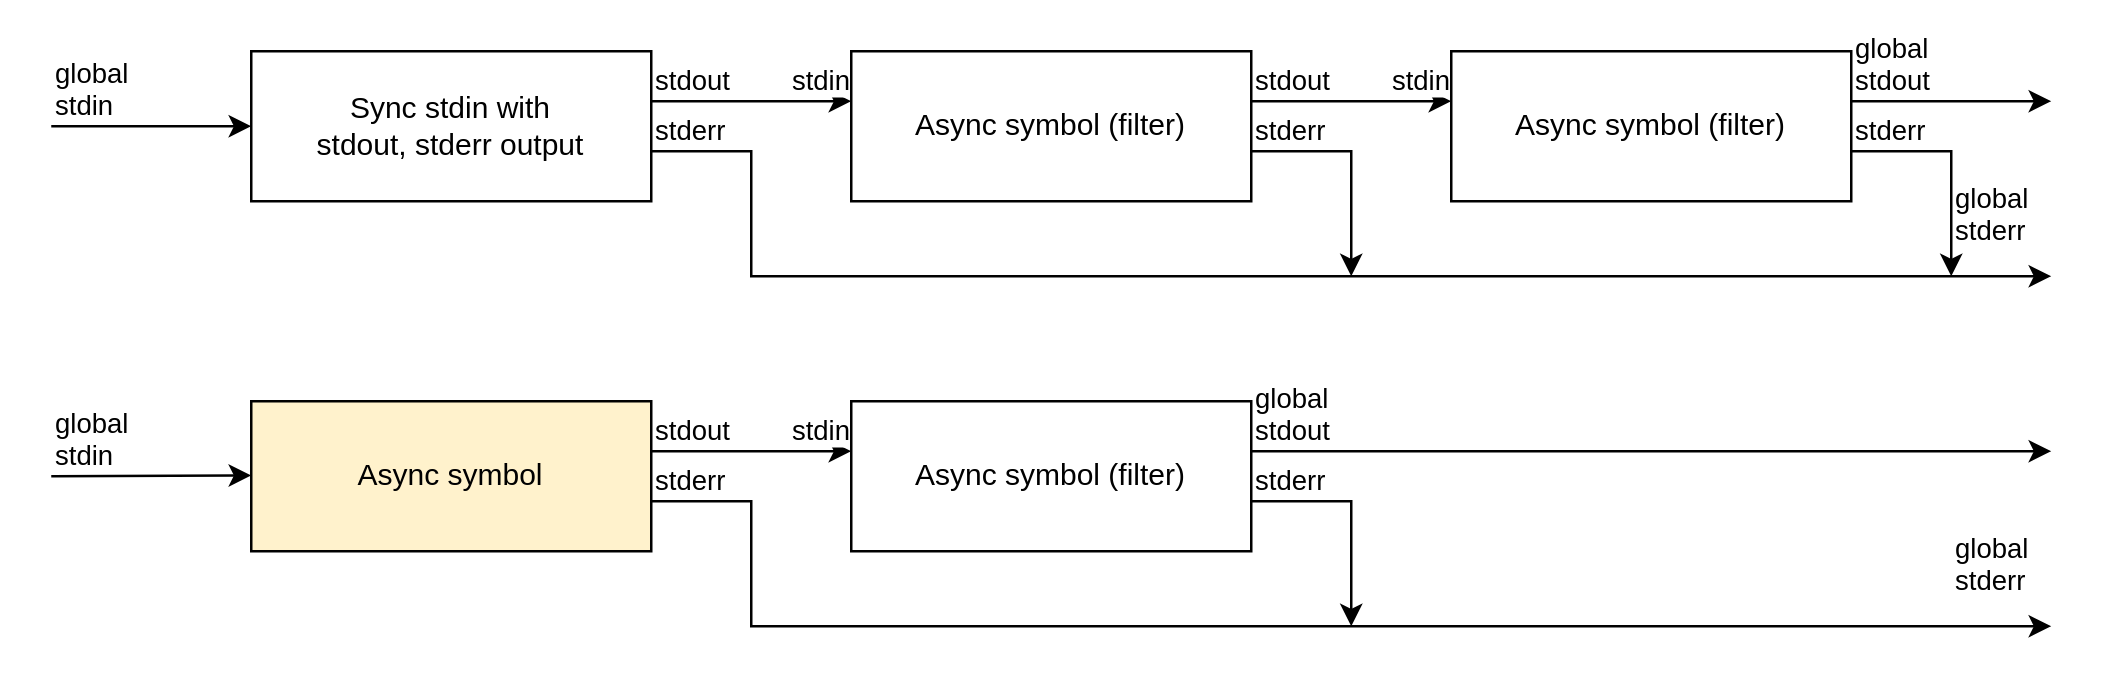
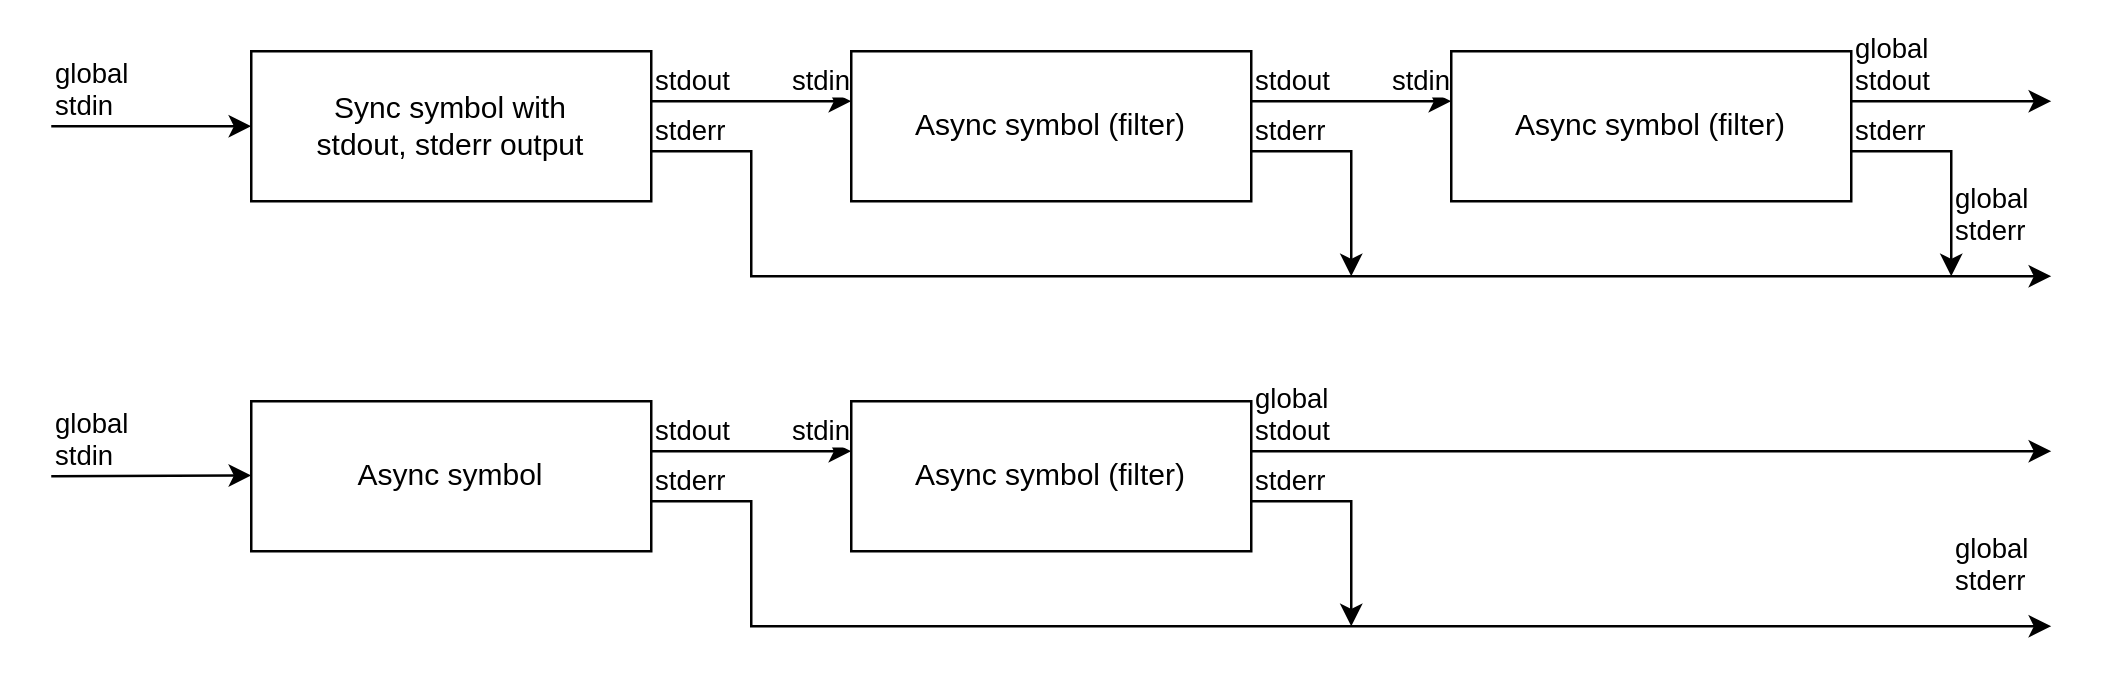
  <mxCell id="0" />
  <mxCell id="1" parent="0" />
- <mxCell id="2" value="Sync stdin with&lt;br&gt;stdout, stderr output" style="whiteSpace=wrap;html=1;align=center;" parent="1" vertex="1"><mxGeometry x="100" y="20" width="160" height="60" as="geometry" /></mxCell>
+ <mxCell id="2" value="Sync symbol with&lt;br&gt;stdout, stderr output" style="whiteSpace=wrap;html=1;align=center;" parent="1" vertex="1"><mxGeometry x="100" y="20" width="160" height="60" as="geometry" /></mxCell>
  <mxCell id="3" value="Async symbol (filter)" style="whiteSpace=wrap;html=1;align=center;" parent="1" vertex="1"><mxGeometry x="340" y="20" width="160" height="60" as="geometry" /></mxCell>
  <mxCell id="4" value="Async symbol (filter)" style="whiteSpace=wrap;html=1;align=center;" parent="1" vertex="1"><mxGeometry x="580" y="20" width="160" height="60" as="geometry" /></mxCell>
- <mxCell id="5" value="Async symbol" style="whiteSpace=wrap;html=1;align=center;fillColor=#fff2cc;" parent="1" vertex="1"><mxGeometry x="100" y="160" width="160" height="60" as="geometry" /></mxCell>
+ <mxCell id="5" value="Async symbol" style="whiteSpace=wrap;html=1;align=center;" parent="1" vertex="1"><mxGeometry x="100" y="160" width="160" height="60" as="geometry" /></mxCell>
  <mxCell id="6" value="Async symbol (filter)" style="whiteSpace=wrap;html=1;align=center;" parent="1" vertex="1"><mxGeometry x="340" y="160" width="160" height="60" as="geometry" /></mxCell>
  <mxCell id="7" value="" style="endArrow=classic;html=1;rounded=0;entryX=0;entryY=0.5;entryDx=0;entryDy=0;" parent="1" target="2" edge="1"><mxGeometry relative="1" as="geometry"><mxPoint y="50" as="sourcePoint" x="20" /><mxPoint x="460" y="200" as="targetPoint" /></mxGeometry></mxCell>
  <mxCell id="8" value="global&lt;br&gt;stdin" style="edgeLabel;resizable=0;html=1;;align=left;verticalAlign=bottom;" parent="7" connectable="0" vertex="1"><mxGeometry x="-1" relative="1" as="geometry" /></mxCell>
  <mxCell id="9" value="" style="endArrow=classic;html=1;rounded=0;entryX=0;entryY=0.5;entryDx=0;entryDy=0;" parent="1" edge="1"><mxGeometry relative="1" as="geometry"><mxPoint y="190" as="sourcePoint" x="20" /><mxPoint x="100" y="189.67" as="targetPoint" /></mxGeometry></mxCell>
  <mxCell id="10" value="global&lt;br&gt;stdin" style="edgeLabel;resizable=0;html=1;;align=left;verticalAlign=bottom;" parent="9" connectable="0" vertex="1"><mxGeometry x="-1" relative="1" as="geometry" /></mxCell>
  <mxCell id="11" value="" style="endArrow=classic;html=1;rounded=0;exitX=1;exitY=0.5;exitDx=0;exitDy=0;entryX=0;entryY=0.5;entryDx=0;entryDy=0;" parent="1" edge="1"><mxGeometry relative="1" as="geometry"><mxPoint x="260" y="40" as="sourcePoint" /><mxPoint x="340" y="40" as="targetPoint" /></mxGeometry></mxCell>
  <mxCell id="12" value="stdout" style="edgeLabel;resizable=0;html=1;;align=left;verticalAlign=bottom;" parent="11" connectable="0" vertex="1"><mxGeometry x="-1" relative="1" as="geometry" /></mxCell>
  <mxCell id="13" value="stdin" style="edgeLabel;resizable=0;html=1;;align=right;verticalAlign=bottom;" parent="11" connectable="0" vertex="1"><mxGeometry x="1" relative="1" as="geometry" /></mxCell>
  <mxCell id="14" value="" style="endArrow=classic;html=1;rounded=0;exitX=1;exitY=0.5;exitDx=0;exitDy=0;entryX=0;entryY=0.5;entryDx=0;entryDy=0;" parent="1" edge="1"><mxGeometry relative="1" as="geometry"><mxPoint x="500" y="40" as="sourcePoint" /><mxPoint x="580" y="40" as="targetPoint" /></mxGeometry></mxCell>
  <mxCell id="15" value="stdout" style="edgeLabel;resizable=0;html=1;;align=left;verticalAlign=bottom;" parent="14" connectable="0" vertex="1"><mxGeometry x="-1" relative="1" as="geometry" /></mxCell>
  <mxCell id="16" value="stdin" style="edgeLabel;resizable=0;html=1;;align=right;verticalAlign=bottom;" parent="14" connectable="0" vertex="1"><mxGeometry x="1" relative="1" as="geometry" /></mxCell>
  <mxCell id="17" value="" style="endArrow=classic;html=1;rounded=0;exitX=1;exitY=0.5;exitDx=0;exitDy=0;entryX=0;entryY=0.5;entryDx=0;entryDy=0;" parent="1" edge="1"><mxGeometry relative="1" as="geometry"><mxPoint x="260" y="180" as="sourcePoint" /><mxPoint x="340" y="180" as="targetPoint" /></mxGeometry></mxCell>
  <mxCell id="18" value="stdout" style="edgeLabel;resizable=0;html=1;;align=left;verticalAlign=bottom;" parent="17" connectable="0" vertex="1"><mxGeometry x="-1" relative="1" as="geometry" /></mxCell>
  <mxCell id="19" value="stdin" style="edgeLabel;resizable=0;html=1;;align=right;verticalAlign=bottom;" parent="17" connectable="0" vertex="1"><mxGeometry x="1" relative="1" as="geometry" /></mxCell>
  <mxCell id="20" value="" style="endArrow=classic;html=1;rounded=0;" parent="1" edge="1"><mxGeometry relative="1" as="geometry"><mxPoint x="740" y="40" as="sourcePoint" /><mxPoint x="820" y="40" as="targetPoint" /></mxGeometry></mxCell>
  <mxCell id="21" value="global&lt;br&gt;stdout" style="edgeLabel;resizable=0;html=1;;align=left;verticalAlign=bottom;" parent="20" connectable="0" vertex="1"><mxGeometry x="-1" relative="1" as="geometry" /></mxCell>
  <mxCell id="22" value="" style="endArrow=classic;html=1;rounded=0;" parent="1" edge="1"><mxGeometry relative="1" as="geometry"><mxPoint x="500" y="180" as="sourcePoint" /><mxPoint x="820" y="180" as="targetPoint" /></mxGeometry></mxCell>
  <mxCell id="23" value="global&lt;br&gt;stdout" style="edgeLabel;resizable=0;html=1;;align=left;verticalAlign=bottom;" parent="22" connectable="0" vertex="1"><mxGeometry x="-1" relative="1" as="geometry"><mxPoint as="offset" /></mxGeometry></mxCell>
  <mxCell id="24" value="" style="endArrow=classic;html=1;rounded=0;" parent="1" edge="1"><mxGeometry relative="1" as="geometry"><mxPoint x="260" y="60" as="sourcePoint" /><mxPoint x="820" y="110" as="targetPoint" /><Array as="points"><mxPoint x="300" y="60" /><mxPoint x="300" y="110" /></Array></mxGeometry></mxCell>
  <mxCell id="25" value="stderr" style="edgeLabel;resizable=0;html=1;;align=left;verticalAlign=bottom;" parent="24" connectable="0" vertex="1"><mxGeometry x="-1" relative="1" as="geometry"><mxPoint as="offset" /></mxGeometry></mxCell>
  <mxCell id="26" value="" style="endArrow=classic;html=1;rounded=0;" parent="1" edge="1"><mxGeometry relative="1" as="geometry"><mxPoint x="500" y="60" as="sourcePoint" /><mxPoint x="540" y="110" as="targetPoint" /><Array as="points"><mxPoint x="540" y="60" /><mxPoint x="540" y="110" /></Array></mxGeometry></mxCell>
  <mxCell id="27" value="stderr" style="edgeLabel;resizable=0;html=1;;align=left;verticalAlign=bottom;" parent="26" connectable="0" vertex="1"><mxGeometry x="-1" relative="1" as="geometry"><mxPoint as="offset" /></mxGeometry></mxCell>
  <mxCell id="28" value="" style="endArrow=classic;html=1;rounded=0;" parent="1" edge="1"><mxGeometry relative="1" as="geometry"><mxPoint x="740" y="60" as="sourcePoint" /><mxPoint x="780" y="110" as="targetPoint" /><Array as="points"><mxPoint x="780" y="60" /><mxPoint x="780" y="110" /></Array></mxGeometry></mxCell>
  <mxCell id="29" value="stderr" style="edgeLabel;resizable=0;html=1;;align=left;verticalAlign=bottom;" parent="28" connectable="0" vertex="1"><mxGeometry x="-1" relative="1" as="geometry"><mxPoint as="offset" /></mxGeometry></mxCell>
  <mxCell id="30" value="global&lt;br&gt;stderr" style="edgeLabel;resizable=0;html=1;;align=left;verticalAlign=bottom;" parent="1" connectable="0" vertex="1"><mxGeometry x="780" y="100" as="geometry" /></mxCell>
  <mxCell id="31" value="" style="endArrow=classic;html=1;rounded=0;" parent="1" edge="1"><mxGeometry relative="1" as="geometry"><mxPoint x="260" y="200" as="sourcePoint" /><mxPoint x="820" y="250" as="targetPoint" /><Array as="points"><mxPoint x="300" y="200" /><mxPoint x="300" y="250" /></Array></mxGeometry></mxCell>
  <mxCell id="32" value="stderr" style="edgeLabel;resizable=0;html=1;;align=left;verticalAlign=bottom;" parent="31" connectable="0" vertex="1"><mxGeometry x="-1" relative="1" as="geometry"><mxPoint as="offset" /></mxGeometry></mxCell>
  <mxCell id="33" value="" style="endArrow=classic;html=1;rounded=0;" parent="1" edge="1"><mxGeometry relative="1" as="geometry"><mxPoint x="500" y="200" as="sourcePoint" /><mxPoint x="540" y="250" as="targetPoint" /><Array as="points"><mxPoint x="540" y="200" /><mxPoint x="540" y="250" /></Array></mxGeometry></mxCell>
  <mxCell id="34" value="stderr" style="edgeLabel;resizable=0;html=1;;align=left;verticalAlign=bottom;" parent="33" connectable="0" vertex="1"><mxGeometry x="-1" relative="1" as="geometry"><mxPoint as="offset" /></mxGeometry></mxCell>
  <mxCell id="35" value="global&lt;br&gt;stderr" style="edgeLabel;resizable=0;html=1;;align=left;verticalAlign=bottom;" parent="1" connectable="0" vertex="1"><mxGeometry x="780" y="240" as="geometry" /></mxCell>
